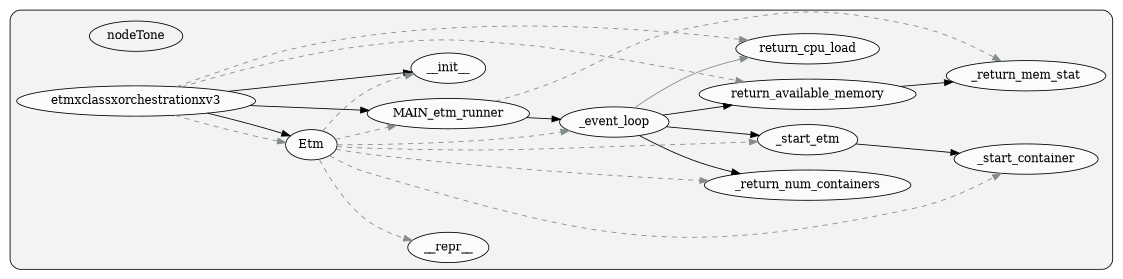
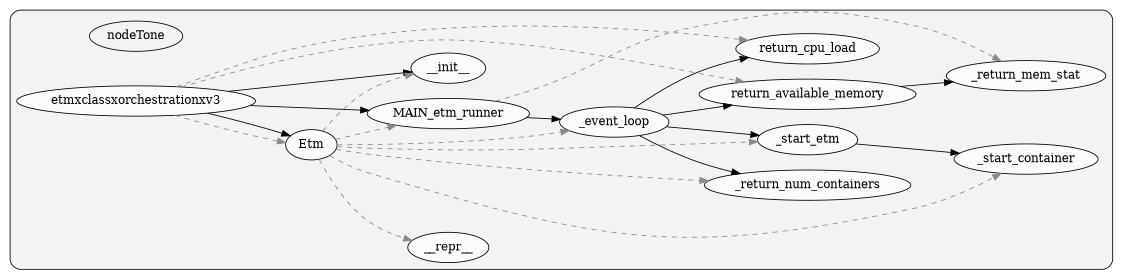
  digraph {
    rankdir=LR
    node [fillcolor="#ffffffb2" fontcolor="#000000" group=0 style=filled]
    edge [color="#838b8b" style=dashed]
    nodeTone [fillcolor="" fontcolor="" group="" style=""]
    n2 [label=etmxclassxorchestrationxv3]
    n3 [label=Etm]
    n4 [label=_return_mem_stat]
    n5 [label=return_available_memory]
    n6 [label=return_cpu_load]
    n7 [label=MAIN_etm_runner]
    n8 [label=__init__]
    n9 [label=__repr__]
    n10 [label=_event_loop]
    n11 [label=_return_num_containers]
    n12 [label=_start_container]
    n13 [label=_start_etm]
    subgraph cluster_1 {
      fillcolor="#80808018"
      style="filled,rounded"
      nodeTone
      n2
      n3
      n4
      n5
      n6
      n7
      n8
      n9
      n10
      n11
      n12
      n13
    }
    n2 -> n3
    n2 -> n3 [color="#000000" style=solid]
    n2 -> n5
    n2 -> n6
    n2 -> n7 [color="#000000" style=solid]
    n2 -> n8 [color="#000000" style=solid]
    n3 -> n7
    n3 -> n8
    n3 -> n9
    n3 -> n10
    n3 -> n11
    n3 -> n12
    n3 -> n13
    n5 -> n4 [color="#000000" style=solid]
    n7 -> n4
    n7 -> n10 [color="#000000" style=solid]
    n10 -> n5 [color="#000000" style=solid]
-   n10 -> n6 [style=solid]
+   n10 -> n6 [color="#000000" style=solid]
    n10 -> n11 [color="#000000" style=solid]
    n10 -> n13 [color="#000000" style=solid]
    n13 -> n12 [color="#000000" style=solid]
  }
